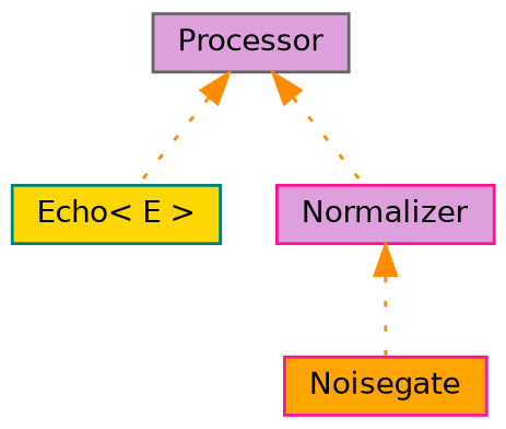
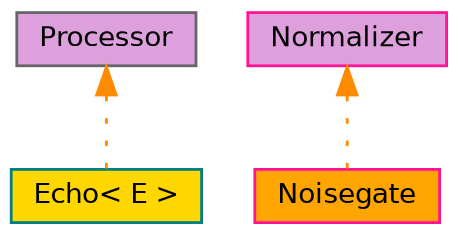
  digraph {
    node [color=deeppink fillcolor=plum fontname=Helvetica fontsize=10 shape=record style=filled]
    edge [color=darkorange dir=back fontname=Helvetica fontsize=10 labelfontname=Helvetica labelfontsize=10 style=dotted]
    n1 [color=gray40 fontcolor=black height=0.2 label=Processor width=0.4]
    n2 [color=teal fillcolor=gold height=0.2 label="Echo\< E \>" width=0.4]
    n3 [height=0.2 label=Normalizer width=0.4]
    n4 [fillcolor=orange height=0.2 label=Noisegate width=0.4]
    n1 -> n2
-   n1 -> n3
    n3 -> n4
  }
